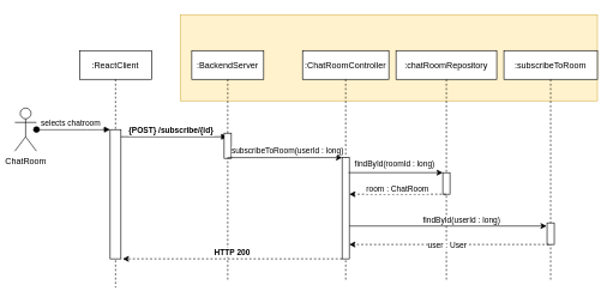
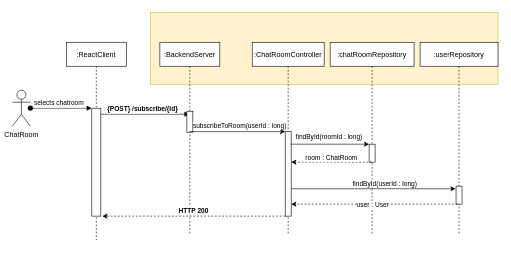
  <mxCell id="0" />
  <mxCell id="1" parent="0" />
  <mxCell id="2" value="" style="rounded=0;whiteSpace=wrap;html=1;align=center;fillColor=#fff2cc;strokeColor=#d6b656;" parent="1" vertex="1"><mxGeometry x="250" y="20" width="580" height="120" as="geometry" /></mxCell>
  <mxCell id="3" value=":ReactClient" style="shape=umlLifeline;perimeter=lifelinePerimeter;container=1;collapsible=0;recursiveResize=0;rounded=0;shadow=0;strokeWidth=1;" parent="1" vertex="1"><mxGeometry x="110" y="70" width="100" height="330" as="geometry" /></mxCell>
  <mxCell id="4" value="" style="points=[];perimeter=orthogonalPerimeter;rounded=0;shadow=0;strokeWidth=1;" parent="3" vertex="1"><mxGeometry x="42.5" y="110" width="15" height="180" as="geometry" /></mxCell>
  <mxCell id="5" value="{POST} /subscribe/{id}" style="verticalAlign=bottom;endArrow=block;shadow=0;strokeWidth=1;fontStyle=1" parent="1" source="4" target="6" edge="1"><mxGeometry x="-0.056" relative="1" as="geometry"><mxPoint x="265" y="160" as="sourcePoint" /><Array as="points"><mxPoint x="180" y="190" /></Array><mxPoint as="offset" /></mxGeometry></mxCell>
  <mxCell id="6" value=":BackendServer" style="shape=umlLifeline;perimeter=lifelinePerimeter;container=1;collapsible=0;recursiveResize=0;rounded=0;shadow=0;strokeWidth=1;" parent="1" vertex="1"><mxGeometry x="266" y="70" width="100" height="320" as="geometry" /></mxCell>
  <mxCell id="7" value="" style="points=[];perimeter=orthogonalPerimeter;rounded=0;shadow=0;strokeWidth=1;" parent="6" vertex="1"><mxGeometry x="45" y="115" width="10" height="35" as="geometry" /></mxCell>
  <mxCell id="8" value=":ChatRoomController" style="shape=umlLifeline;perimeter=lifelinePerimeter;container=1;collapsible=0;recursiveResize=0;rounded=0;shadow=0;strokeWidth=1;" parent="1" vertex="1"><mxGeometry x="420" y="70" width="120" height="320" as="geometry" /></mxCell>
  <mxCell id="9" value="" style="points=[];perimeter=orthogonalPerimeter;rounded=0;shadow=0;strokeWidth=1;" parent="8" vertex="1"><mxGeometry x="55" y="149" width="10" height="141" as="geometry" /></mxCell>
  <mxCell id="10" value="" style="endArrow=classic;html=1;" parent="1" source="6" target="9" edge="1"><mxGeometry width="50" height="50" relative="1" as="geometry"><mxPoint x="345" y="219" as="sourcePoint" /><mxPoint x="470" y="193" as="targetPoint" /><Array as="points"><mxPoint x="410" y="219" /></Array></mxGeometry></mxCell>
  <mxCell id="11" value="subscribeToRoom(userId : long)" style="edgeLabel;html=1;align=center;verticalAlign=middle;resizable=0;points=[];" parent="10" vertex="1" connectable="0"><mxGeometry x="-0.181" relative="1" as="geometry"><mxPoint x="17.5" y="-10" as="offset" /></mxGeometry></mxCell>
  <mxCell id="12" value=":chatRoomRepository" style="shape=umlLifeline;perimeter=lifelinePerimeter;container=1;collapsible=0;recursiveResize=0;rounded=0;shadow=0;strokeWidth=1;" parent="1" vertex="1"><mxGeometry x="550" y="70" width="140" height="320" as="geometry" /></mxCell>
  <mxCell id="13" value="" style="rounded=0;whiteSpace=wrap;html=1;" parent="12" vertex="1"><mxGeometry x="65" y="170" width="10" height="30" as="geometry" /></mxCell>
  <mxCell id="14" value="ChatRoom" style="shape=umlActor;verticalLabelPosition=bottom;verticalAlign=top;html=1;" parent="1" vertex="1"><mxGeometry x="20" y="150" width="30" height="60" as="geometry" /></mxCell>
  <mxCell id="15" value="selects chatroom" style="verticalAlign=bottom;startArrow=oval;endArrow=block;startSize=8;shadow=0;strokeWidth=1;" parent="1" target="4" edge="1"><mxGeometry x="-0.059" relative="1" as="geometry"><mxPoint x="50" y="180" as="sourcePoint" /><mxPoint as="offset" /><Array as="points"><mxPoint x="130" y="180" /></Array></mxGeometry></mxCell>
- <mxCell id="16" value=":subscribeToRoom" style="shape=umlLifeline;perimeter=lifelinePerimeter;container=1;collapsible=0;recursiveResize=0;rounded=0;shadow=0;strokeWidth=1;" parent="1" vertex="1"><mxGeometry x="700" y="70" width="130" height="320" as="geometry" /></mxCell>
+ <mxCell id="16" value=":userRepository" style="shape=umlLifeline;perimeter=lifelinePerimeter;container=1;collapsible=0;recursiveResize=0;rounded=0;shadow=0;strokeWidth=1;" parent="1" vertex="1"><mxGeometry x="700" y="70" width="130" height="320" as="geometry" /></mxCell>
  <mxCell id="17" value="" style="rounded=0;whiteSpace=wrap;html=1;" parent="16" vertex="1"><mxGeometry x="60" y="240" width="10" height="30" as="geometry" /></mxCell>
  <mxCell id="18" value="" style="endArrow=classic;html=1;entryX=0;entryY=0;entryDx=0;entryDy=0;" parent="1" target="13" edge="1"><mxGeometry width="50" height="50" relative="1" as="geometry"><mxPoint x="484" y="240" as="sourcePoint" /><mxPoint x="550" y="180" as="targetPoint" /></mxGeometry></mxCell>
  <mxCell id="19" value="findById(roomId : long)" style="edgeLabel;html=1;align=center;verticalAlign=middle;resizable=0;points=[];" parent="18" vertex="1" connectable="0"><mxGeometry x="-0.397" y="3" relative="1" as="geometry"><mxPoint x="24.61" y="-9.16" as="offset" /></mxGeometry></mxCell>
  <mxCell id="20" value="" style="endArrow=classic;html=1;dashed=1;" parent="1" source="12" target="9" edge="1"><mxGeometry width="50" height="50" relative="1" as="geometry"><mxPoint x="440" y="270" as="sourcePoint" /><mxPoint x="490" y="220" as="targetPoint" /><Array as="points"><mxPoint x="530" y="270" /></Array></mxGeometry></mxCell>
  <mxCell id="21" value="room : ChatRoom" style="edgeLabel;html=1;align=center;verticalAlign=middle;resizable=0;points=[];" parent="20" vertex="1" connectable="0"><mxGeometry x="0.367" y="-3" relative="1" as="geometry"><mxPoint x="24" y="-4.5" as="offset" /></mxGeometry></mxCell>
  <mxCell id="22" value="" style="endArrow=classic;html=1;entryX=-0.057;entryY=0.144;entryDx=0;entryDy=0;entryPerimeter=0;" parent="1" source="9" target="17" edge="1"><mxGeometry width="50" height="50" relative="1" as="geometry"><mxPoint x="530" y="370" as="sourcePoint" /><mxPoint x="690" y="280" as="targetPoint" /></mxGeometry></mxCell>
  <mxCell id="23" value="findById(userId : long)" style="edgeLabel;html=1;align=center;verticalAlign=middle;resizable=0;points=[];" parent="22" vertex="1" connectable="0"><mxGeometry x="0.167" y="1" relative="1" as="geometry"><mxPoint x="-5" y="-7.64" as="offset" /></mxGeometry></mxCell>
  <mxCell id="24" value="" style="endArrow=classic;html=1;exitX=0.25;exitY=1;exitDx=0;exitDy=0;dashed=1;" parent="1" source="17" target="9" edge="1"><mxGeometry width="50" height="50" relative="1" as="geometry"><mxPoint x="470" y="500" as="sourcePoint" /><mxPoint x="520" y="450" as="targetPoint" /></mxGeometry></mxCell>
  <mxCell id="25" value="user : User" style="edgeLabel;html=1;align=center;verticalAlign=middle;resizable=0;points=[];" parent="24" vertex="1" connectable="0"><mxGeometry x="0.307" relative="1" as="geometry"><mxPoint x="38.88" as="offset" /></mxGeometry></mxCell>
  <mxCell id="26" value="" style="endArrow=classic;html=1;dashed=1;entryX=1.167;entryY=1;entryDx=0;entryDy=0;entryPerimeter=0;" parent="1" source="9" target="4" edge="1"><mxGeometry width="50" height="50" relative="1" as="geometry"><mxPoint x="380" y="460" as="sourcePoint" /><mxPoint x="430" y="410" as="targetPoint" /></mxGeometry></mxCell>
  <mxCell id="27" value="&lt;b&gt;HTTP 200&lt;/b&gt;" style="edgeLabel;html=1;align=center;verticalAlign=middle;resizable=0;points=[];" parent="26" vertex="1" connectable="0"><mxGeometry x="0.409" y="-3" relative="1" as="geometry"><mxPoint x="61" y="-7" as="offset" /></mxGeometry></mxCell>
